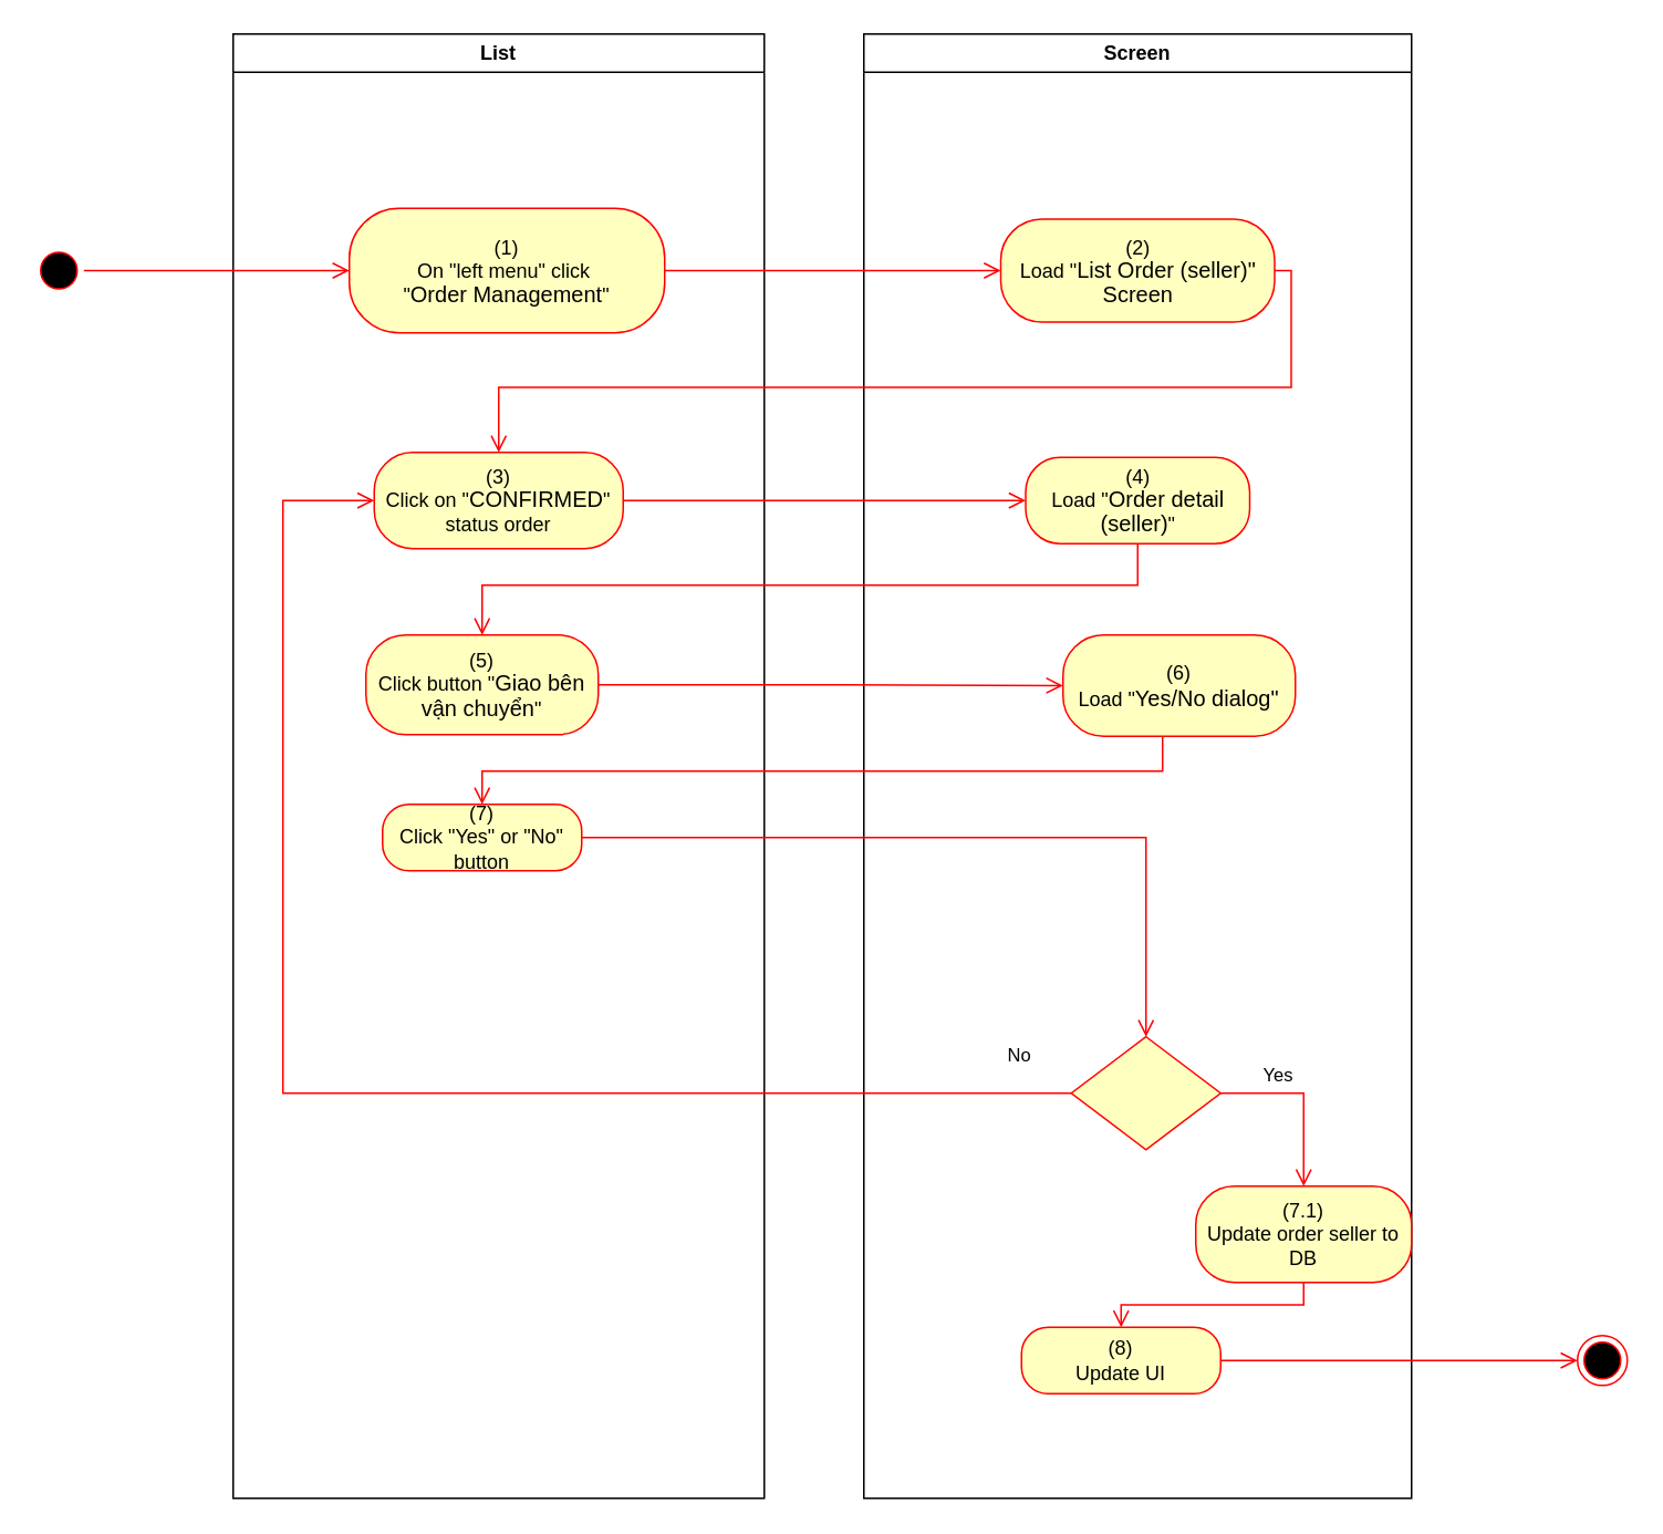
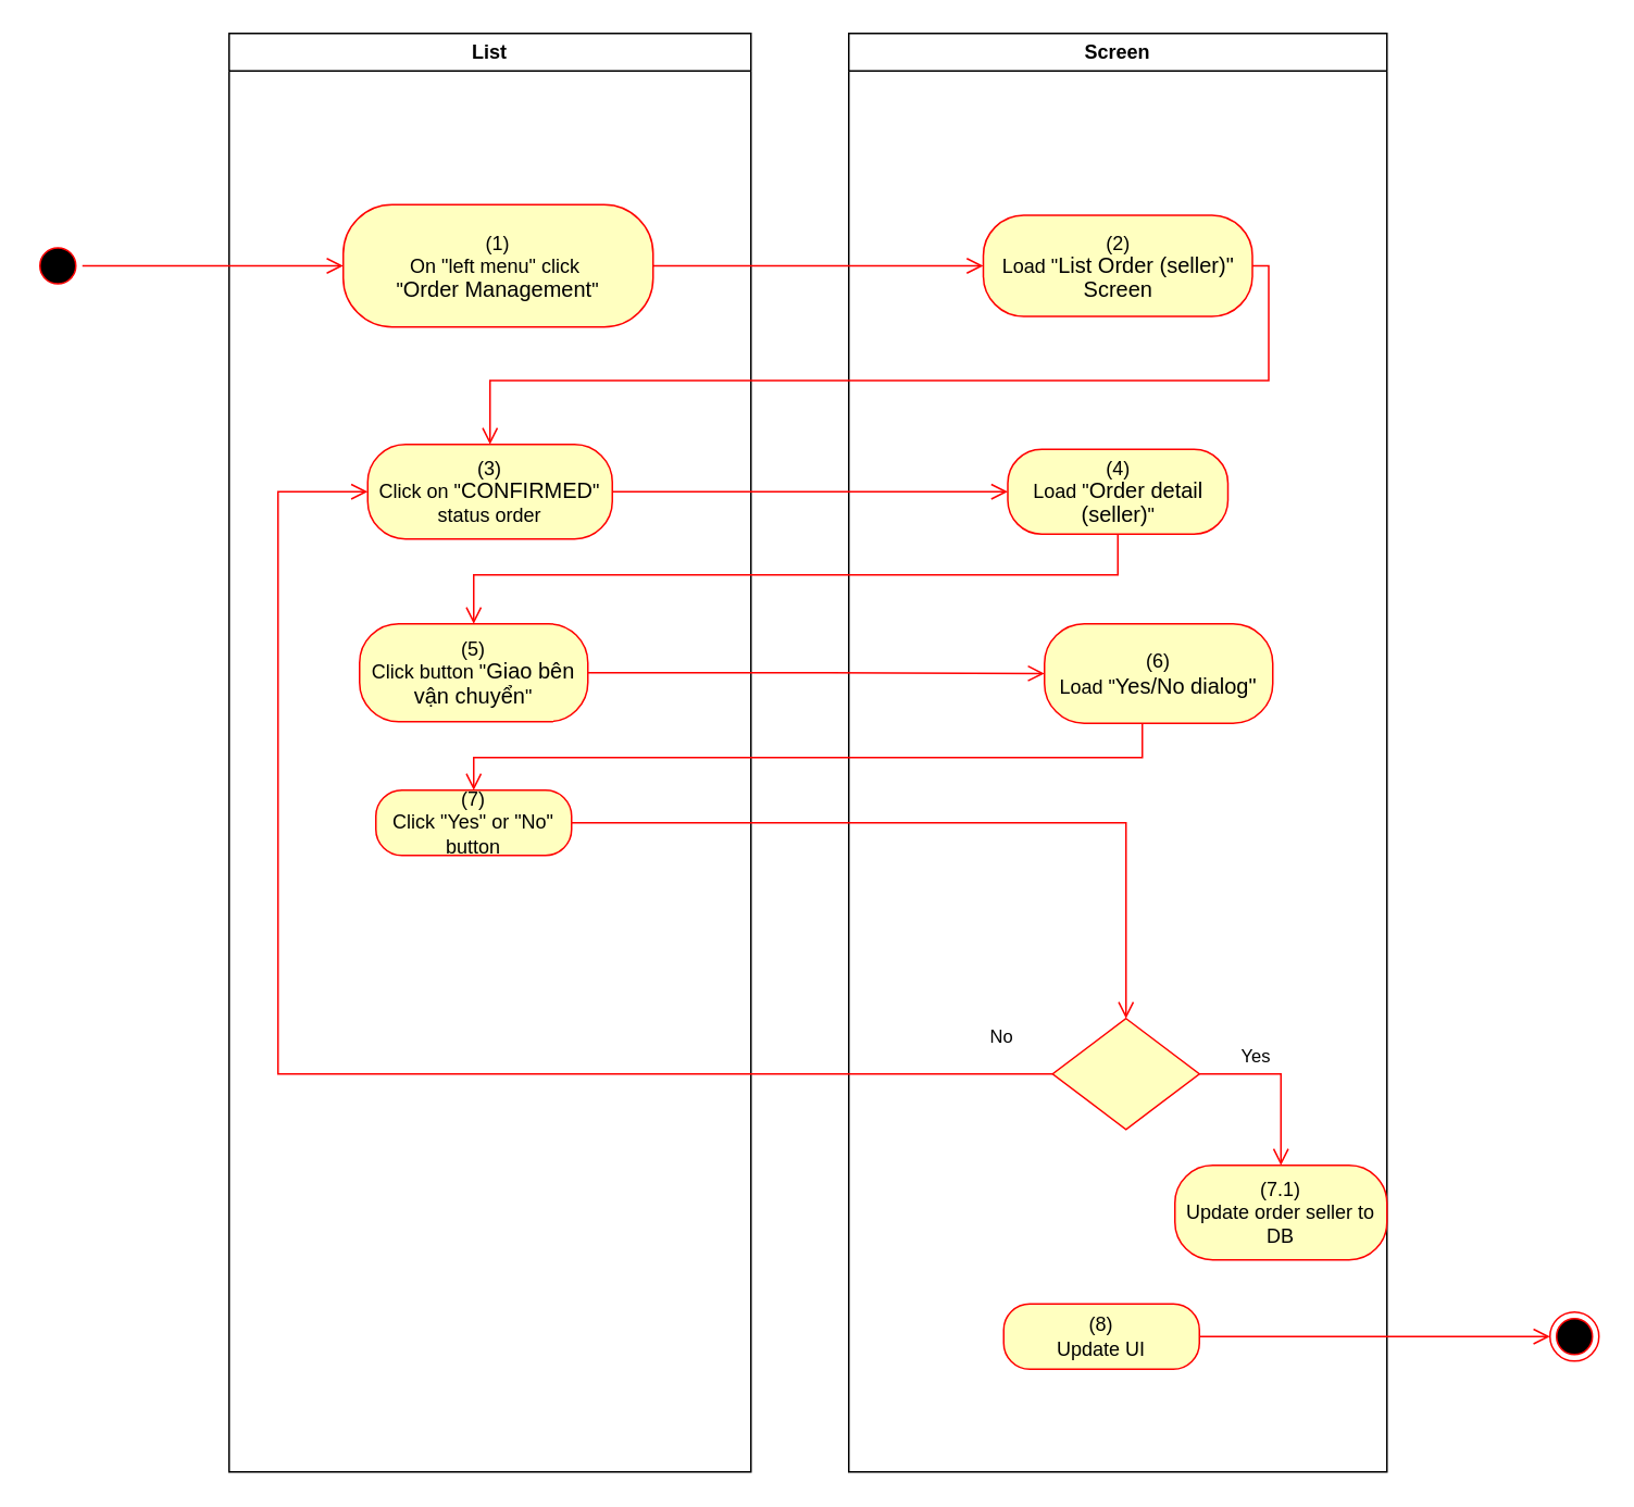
  <mxCell id="0" />
  <mxCell id="1" parent="0" />
  <mxCell id="2" value="List" style="swimlane;whiteSpace=wrap" vertex="1" parent="1"><mxGeometry x="140" y="20" width="320" height="882" as="geometry"><mxRectangle x="120" y="128" width="60" height="23" as="alternateBounds" /></mxGeometry></mxCell>
  <mxCell id="3" value="&lt;span&gt;(1)&lt;/span&gt;&lt;br style=&quot;padding: 0px ; margin: 0px&quot;&gt;&lt;span&gt;On &quot;left menu&quot; click&amp;nbsp;&lt;/span&gt;&lt;br style=&quot;padding: 0px ; margin: 0px&quot;&gt;&lt;span&gt;&quot;&lt;/span&gt;&lt;span lang=&quot;EN-GB&quot; style=&quot;font-size: 10.0pt ; line-height: 107% ; font-family: &amp;#34;arial&amp;#34; , sans-serif&quot;&gt;Order Management&lt;/span&gt;&lt;span&gt;&quot;&lt;/span&gt;" style="rounded=1;whiteSpace=wrap;html=1;arcSize=40;fontColor=#000000;fillColor=#ffffc0;strokeColor=#ff0000;" vertex="1" parent="2"><mxGeometry x="70" y="105" width="190" height="75" as="geometry" /></mxCell>
  <mxCell id="4" value="(3)&lt;br&gt;Click on &quot;&lt;span lang=&quot;EN-GB&quot; style=&quot;font-size: 10.0pt ; line-height: 107% ; font-family: &amp;#34;arial&amp;#34; , sans-serif&quot;&gt;CONFIRMED&lt;/span&gt;&quot; status order" style="rounded=1;whiteSpace=wrap;html=1;arcSize=40;fontColor=#000000;fillColor=#ffffc0;strokeColor=#ff0000;" vertex="1" parent="2"><mxGeometry x="85" y="252" width="150" height="58" as="geometry" /></mxCell>
  <mxCell id="5" value="Screen" style="swimlane;whiteSpace=wrap;startSize=23;" vertex="1" parent="1"><mxGeometry x="520" y="20" width="330" height="882" as="geometry" /></mxCell>
  <mxCell id="6" value="(2)&lt;br&gt;Load &quot;&lt;span lang=&quot;EN-GB&quot; style=&quot;font-size: 10pt ; line-height: 107% ; font-family: &amp;#34;arial&amp;#34; , sans-serif&quot;&gt;&lt;span lang=&quot;EN-GB&quot; style=&quot;font-size: 10.0pt ; line-height: 107% ; font-family: &amp;#34;arial&amp;#34; , sans-serif&quot;&gt;List Order (seller)&lt;/span&gt;&quot;&lt;br&gt;Screen&lt;br&gt;&lt;/span&gt;" style="rounded=1;whiteSpace=wrap;html=1;arcSize=40;fontColor=#000000;fillColor=#ffffc0;strokeColor=#ff0000;" vertex="1" parent="5"><mxGeometry x="82.5" y="111.5" width="165" height="62" as="geometry" /></mxCell>
  <mxCell id="7" value="(4)&lt;br&gt;Load &quot;&lt;span lang=&quot;EN-GB&quot; style=&quot;font-size: 10.0pt ; line-height: 107% ; font-family: &amp;#34;arial&amp;#34; , sans-serif&quot;&gt;Order detail (seller)&lt;/span&gt;&quot;" style="rounded=1;whiteSpace=wrap;html=1;arcSize=40;fontColor=#000000;fillColor=#ffffc0;strokeColor=#ff0000;" vertex="1" parent="5"><mxGeometry x="97.5" y="255" width="135" height="52" as="geometry" /></mxCell>
  <mxCell id="8" value="" style="ellipse;html=1;shape=startState;fillColor=#000000;strokeColor=#ff0000;" vertex="1" parent="1"><mxGeometry x="20" y="147.5" width="30" height="30" as="geometry" /></mxCell>
  <mxCell id="9" value="" style="edgeStyle=orthogonalEdgeStyle;html=1;verticalAlign=bottom;endArrow=open;endSize=8;strokeColor=#ff0000;rounded=0;entryX=0;entryY=0.5;entryDx=0;entryDy=0;" edge="1" parent="1" source="8" target="3"><mxGeometry relative="1" as="geometry"><mxPoint x="200" y="145" as="targetPoint" /></mxGeometry></mxCell>
  <mxCell id="10" value="" style="edgeStyle=orthogonalEdgeStyle;html=1;verticalAlign=bottom;endArrow=open;endSize=8;strokeColor=#ff0000;rounded=0;entryX=0;entryY=0.5;entryDx=0;entryDy=0;" edge="1" parent="1" source="3" target="6"><mxGeometry relative="1" as="geometry"><mxPoint x="600" y="163" as="targetPoint" /></mxGeometry></mxCell>
  <mxCell id="11" value="" style="ellipse;html=1;shape=endState;fillColor=#000000;strokeColor=#ff0000;" vertex="1" parent="1"><mxGeometry x="950" y="804" width="30" height="30" as="geometry" /></mxCell>
  <mxCell id="12" value="" style="edgeStyle=orthogonalEdgeStyle;html=1;verticalAlign=bottom;endArrow=open;endSize=8;strokeColor=#ff0000;rounded=0;exitX=1;exitY=0.5;exitDx=0;exitDy=0;entryX=0.5;entryY=0;entryDx=0;entryDy=0;" edge="1" parent="1" source="6" target="4"><mxGeometry relative="1" as="geometry"><mxPoint x="820" y="652" as="targetPoint" /><mxPoint x="850" y="677" as="sourcePoint" /></mxGeometry></mxCell>
  <mxCell id="13" value="" style="edgeStyle=orthogonalEdgeStyle;html=1;verticalAlign=bottom;endArrow=open;endSize=8;strokeColor=#ff0000;rounded=0;entryX=0;entryY=0.5;entryDx=0;entryDy=0;" edge="1" parent="1" source="4" target="7"><mxGeometry relative="1" as="geometry"><mxPoint x="420" y="432" as="targetPoint" /></mxGeometry></mxCell>
  <mxCell id="14" value="(5)&lt;br&gt;Click button &quot;&lt;span lang=&quot;EN-GB&quot; style=&quot;font-size: 10.0pt ; line-height: 107% ; font-family: &amp;#34;arial&amp;#34; , sans-serif&quot;&gt;Giao bên vận chuyển&lt;/span&gt;&quot;" style="rounded=1;whiteSpace=wrap;html=1;arcSize=40;fontColor=#000000;fillColor=#ffffc0;strokeColor=#ff0000;" vertex="1" parent="1"><mxGeometry x="220" y="382" width="140" height="60" as="geometry" /></mxCell>
  <mxCell id="15" value="(7)&lt;br&gt;Click &quot;Yes&quot; or &quot;No&quot; button" style="rounded=1;whiteSpace=wrap;html=1;arcSize=40;fontColor=#000000;fillColor=#ffffc0;strokeColor=#ff0000;" vertex="1" parent="1"><mxGeometry x="230" y="484" width="120" height="40" as="geometry" /></mxCell>
  <mxCell id="16" value="" style="rhombus;whiteSpace=wrap;html=1;fillColor=#ffffc0;strokeColor=#ff0000;" vertex="1" parent="1"><mxGeometry x="645" y="624" width="90" height="68" as="geometry" /></mxCell>
  <mxCell id="17" value="Yes" style="edgeStyle=orthogonalEdgeStyle;html=1;align=left;verticalAlign=top;endArrow=open;endSize=8;strokeColor=#ff0000;rounded=0;exitX=1;exitY=0.5;exitDx=0;exitDy=0;" edge="1" parent="1" source="16" target="18"><mxGeometry x="-0.549" y="24" relative="1" as="geometry"><mxPoint x="170" y="586" as="targetPoint" /><mxPoint as="offset" /></mxGeometry></mxCell>
  <mxCell id="18" value="(7.1)&lt;br&gt;Update order seller to DB" style="rounded=1;whiteSpace=wrap;html=1;arcSize=40;fontColor=#000000;fillColor=#ffffc0;strokeColor=#ff0000;" vertex="1" parent="1"><mxGeometry x="720" y="714" width="130" height="58" as="geometry" /></mxCell>
  <mxCell id="19" value="(8)&lt;br&gt;Update UI" style="rounded=1;whiteSpace=wrap;html=1;arcSize=40;fontColor=#000000;fillColor=#ffffc0;strokeColor=#ff0000;" vertex="1" parent="1"><mxGeometry x="615" y="799" width="120" height="40" as="geometry" /></mxCell>
- <mxCell id="20" value="" style="edgeStyle=orthogonalEdgeStyle;html=1;verticalAlign=bottom;endArrow=open;endSize=8;strokeColor=#ff0000;rounded=0;exitX=0.5;exitY=1;exitDx=0;exitDy=0;entryX=0.5;entryY=0;entryDx=0;entryDy=0;" edge="1" parent="1" source="18" target="19"><mxGeometry relative="1" as="geometry"><mxPoint x="170" y="676" as="targetPoint" /></mxGeometry></mxCell>
  <mxCell id="21" value="(6)&lt;br&gt;Load &quot;&lt;font face=&quot;arial, sans-serif&quot;&gt;&lt;span style=&quot;font-size: 13.333px&quot;&gt;Yes/No dialog&quot;&lt;/span&gt;&lt;/font&gt;" style="rounded=1;whiteSpace=wrap;html=1;arcSize=40;fontColor=#000000;fillColor=#ffffc0;strokeColor=#ff0000;" vertex="1" parent="1"><mxGeometry x="640" y="382" width="140" height="61" as="geometry" /></mxCell>
  <mxCell id="22" value="" style="edgeStyle=orthogonalEdgeStyle;html=1;verticalAlign=bottom;endArrow=open;endSize=8;strokeColor=#ff0000;rounded=0;entryX=0;entryY=0.5;entryDx=0;entryDy=0;" edge="1" parent="1" source="14" target="21"><mxGeometry relative="1" as="geometry"><mxPoint x="280" y="497" as="targetPoint" /></mxGeometry></mxCell>
  <mxCell id="23" value="" style="edgeStyle=orthogonalEdgeStyle;html=1;verticalAlign=bottom;endArrow=open;endSize=8;strokeColor=#ff0000;rounded=0;entryX=0.5;entryY=0;entryDx=0;entryDy=0;" edge="1" parent="1" source="21" target="15"><mxGeometry relative="1" as="geometry"><mxPoint x="690" y="494" as="targetPoint" /><Array as="points"><mxPoint x="700" y="464" /><mxPoint x="290" y="464" /></Array></mxGeometry></mxCell>
  <mxCell id="24" value="" style="edgeStyle=orthogonalEdgeStyle;html=1;verticalAlign=bottom;endArrow=open;endSize=8;strokeColor=#ff0000;rounded=0;entryX=0.5;entryY=0;entryDx=0;entryDy=0;" edge="1" parent="1" source="15" target="16"><mxGeometry relative="1" as="geometry"><mxPoint x="700" y="584" as="targetPoint" /></mxGeometry></mxCell>
  <mxCell id="25" value="No" style="edgeStyle=orthogonalEdgeStyle;html=1;align=left;verticalAlign=bottom;endArrow=open;endSize=8;strokeColor=#ff0000;rounded=0;entryX=0;entryY=0.5;entryDx=0;entryDy=0;exitX=0;exitY=0.5;exitDx=0;exitDy=0;" edge="1" parent="1" source="16" target="4"><mxGeometry x="-0.909" y="-14" relative="1" as="geometry"><mxPoint x="590" y="714" as="targetPoint" /><Array as="points"><mxPoint x="170" y="658" /><mxPoint x="170" y="301" /></Array><mxPoint as="offset" /></mxGeometry></mxCell>
  <mxCell id="26" value="" style="edgeStyle=orthogonalEdgeStyle;html=1;verticalAlign=bottom;endArrow=open;endSize=8;strokeColor=#ff0000;rounded=0;exitX=1;exitY=0.5;exitDx=0;exitDy=0;entryX=0;entryY=0.5;entryDx=0;entryDy=0;" edge="1" parent="1" source="19" target="11"><mxGeometry relative="1" as="geometry"><mxPoint x="510" y="732" as="targetPoint" /><mxPoint x="510" y="672" as="sourcePoint" /></mxGeometry></mxCell>
  <mxCell id="27" value="" style="edgeStyle=orthogonalEdgeStyle;html=1;verticalAlign=bottom;endArrow=open;endSize=8;strokeColor=#ff0000;rounded=0;entryX=0.5;entryY=0;entryDx=0;entryDy=0;" edge="1" parent="1" source="7" target="14"><mxGeometry relative="1" as="geometry"><mxPoint x="685" y="382" as="targetPoint" /><Array as="points"><mxPoint x="685" y="352" /><mxPoint x="290" y="352" /></Array></mxGeometry></mxCell>
